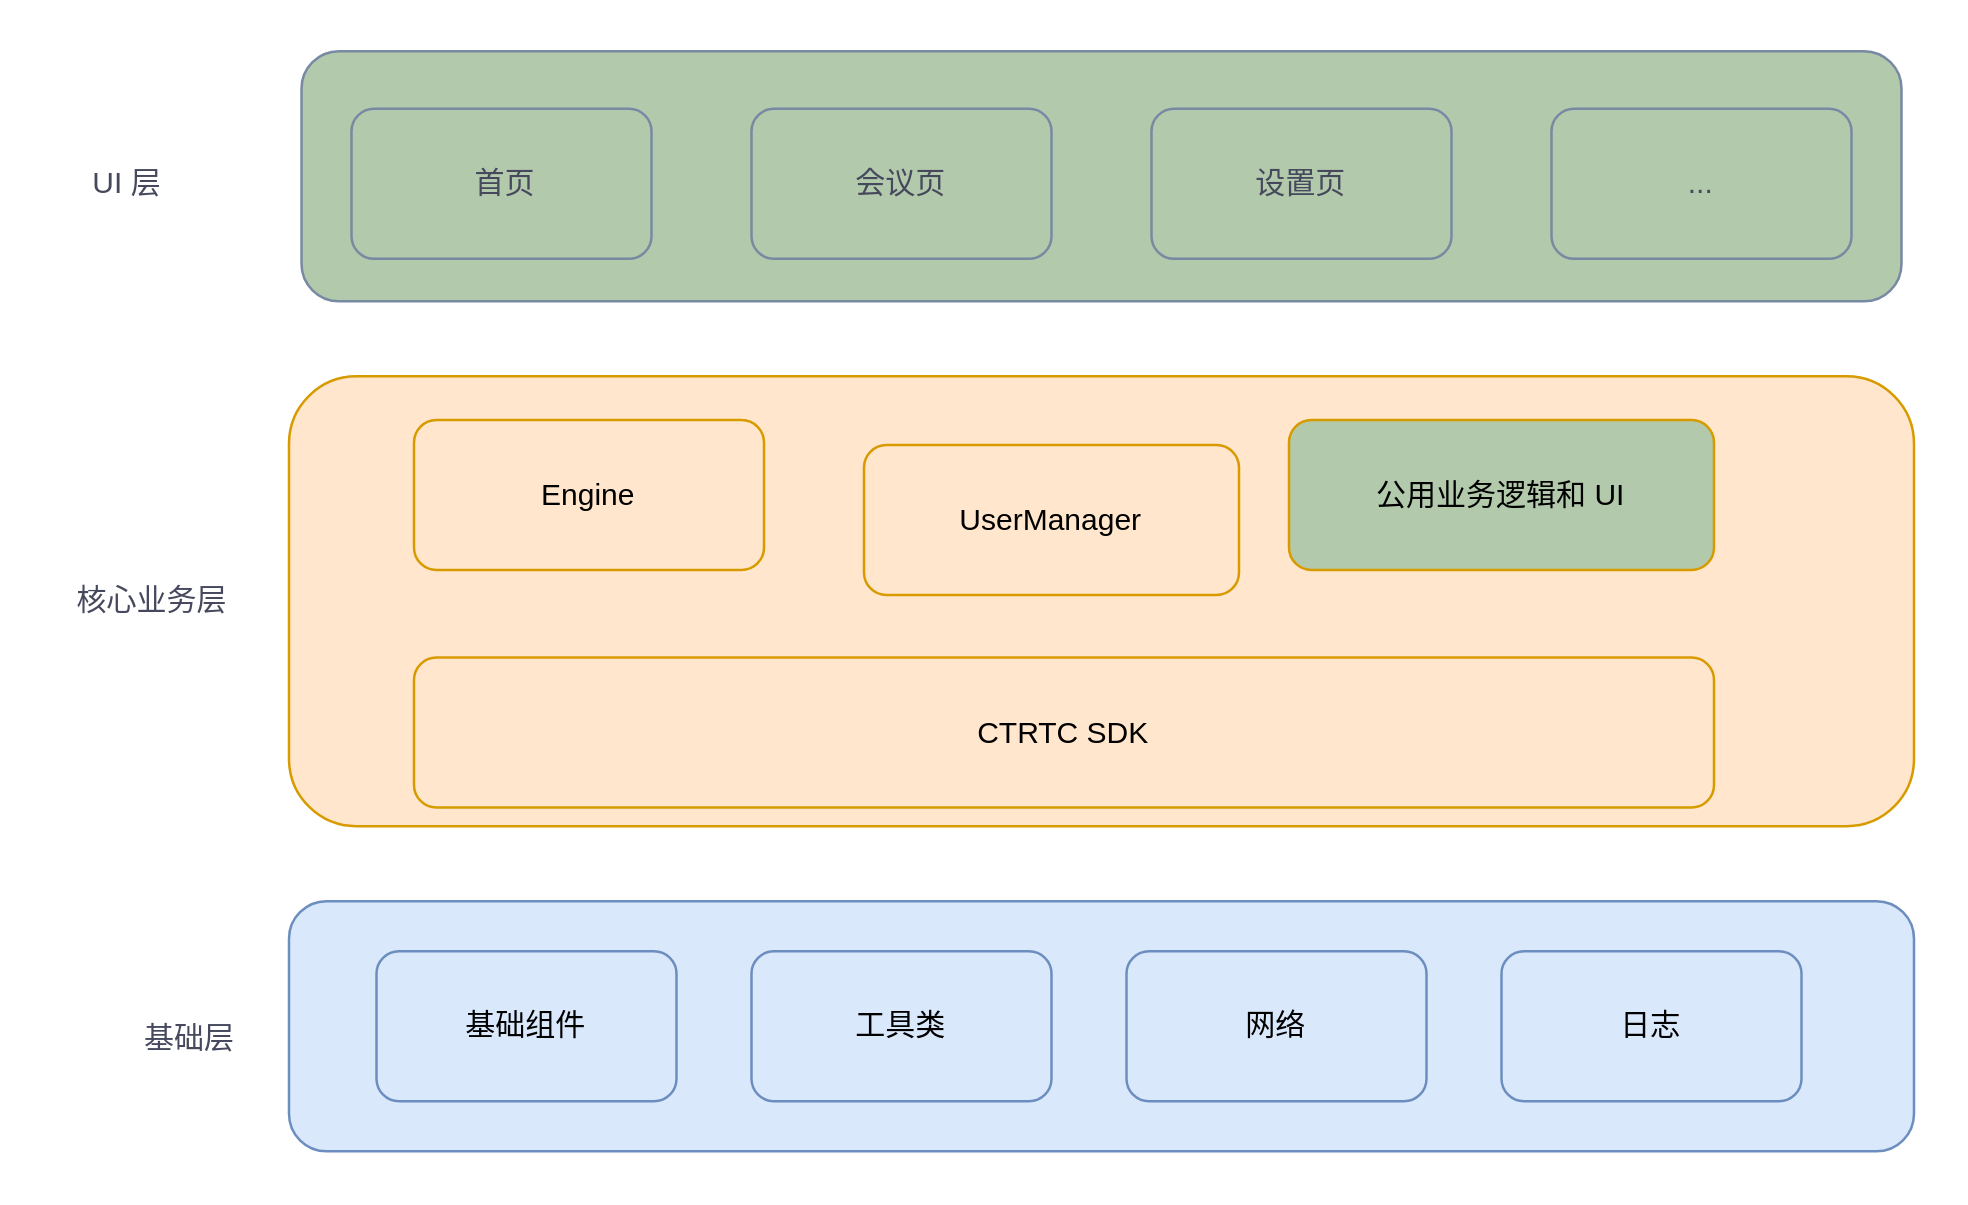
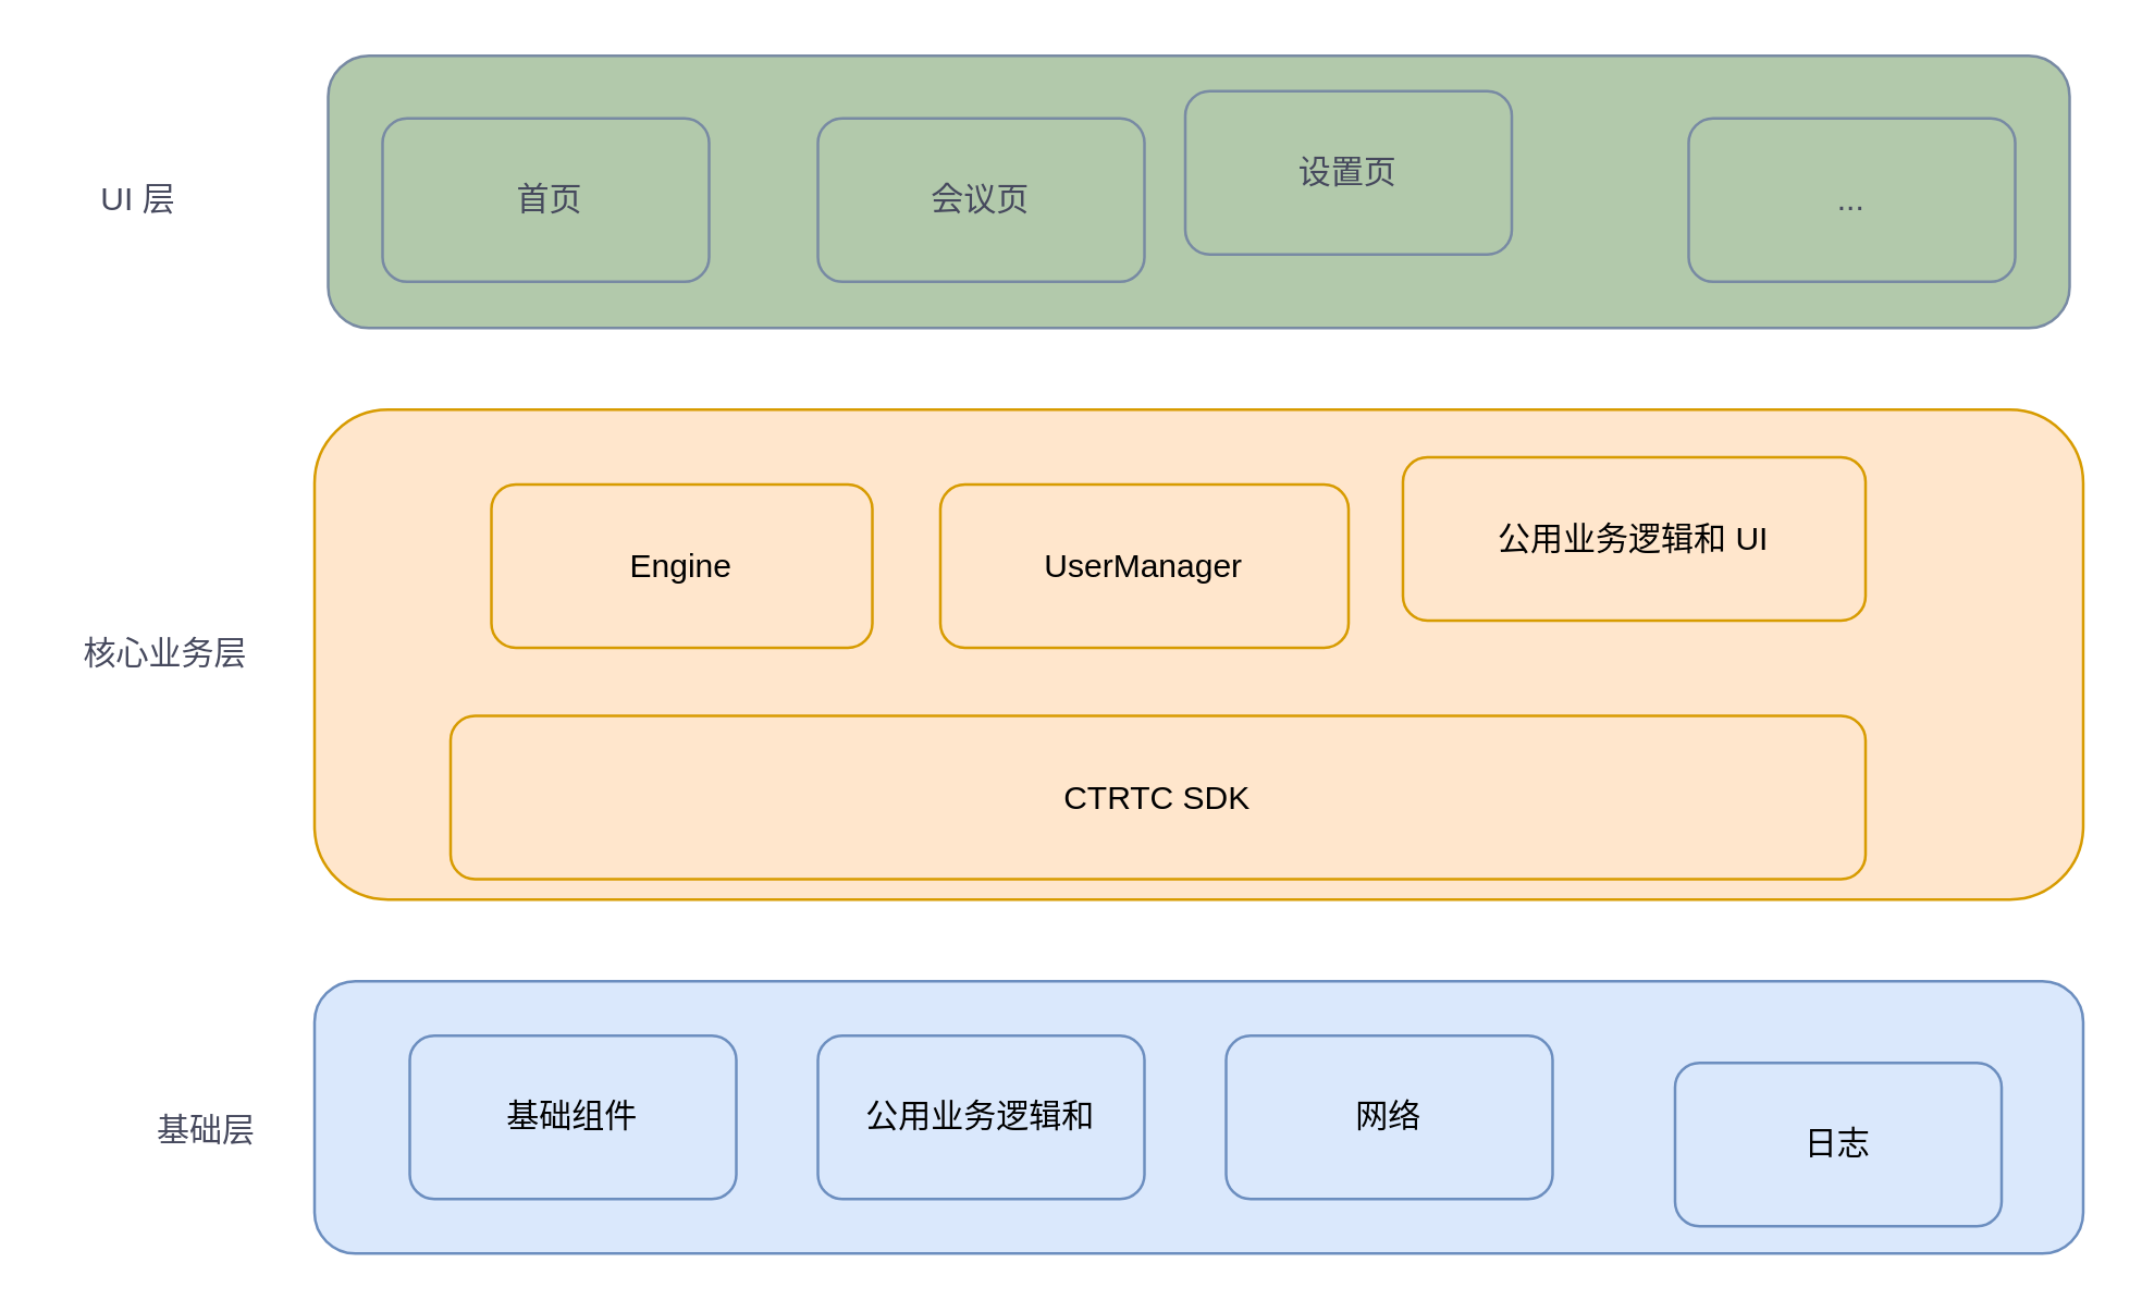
  <mxCell id="0" />
  <mxCell id="1" parent="0" />
  <mxCell id="2" value="" style="rounded=1;whiteSpace=wrap;html=1;strokeColor=#788AA3;fontColor=#46495D;fillColor=#B2C9AB;" vertex="1" parent="1"><mxGeometry x="120" y="20" width="640" height="100" as="geometry" /></mxCell>
  <mxCell id="3" value="&amp;nbsp;首页" style="rounded=1;whiteSpace=wrap;html=1;fillColor=#B2C9AB;strokeColor=#788AA3;labelBackgroundColor=none;fontColor=#46495D;" vertex="1" parent="1"><mxGeometry x="140" y="43" width="120" height="60" as="geometry" /></mxCell>
  <mxCell id="4" value="UI 层" style="text;html=1;align=center;verticalAlign=middle;resizable=0;points=[];autosize=1;strokeColor=none;fillColor=none;fontColor=#46495D;" vertex="1" parent="1"><mxGeometry x="25" y="58" width="50" height="30" as="geometry" /></mxCell>
  <mxCell id="5" value="会议页" style="rounded=1;whiteSpace=wrap;html=1;fillColor=#B2C9AB;strokeColor=#788AA3;labelBackgroundColor=none;fontColor=#46495D;" vertex="1" parent="1"><mxGeometry x="300" y="43" width="120" height="60" as="geometry" /></mxCell>
- <mxCell id="6" value="设置页" style="rounded=1;whiteSpace=wrap;html=1;fillColor=#B2C9AB;strokeColor=#788AA3;labelBackgroundColor=none;fontColor=#46495D;" vertex="1" parent="1"><mxGeometry x="460" y="43" width="120" height="60" as="geometry" /></mxCell>
+ <mxCell id="6" value="设置页" style="rounded=1;whiteSpace=wrap;html=1;fillColor=#B2C9AB;strokeColor=#788AA3;labelBackgroundColor=none;fontColor=#46495D;" vertex="1" parent="1"><mxGeometry x="435" y="33" width="120" height="60" as="geometry" /></mxCell>
  <mxCell id="7" value="..." style="rounded=1;whiteSpace=wrap;html=1;fillColor=#B2C9AB;strokeColor=#788AA3;labelBackgroundColor=none;fontColor=#46495D;" vertex="1" parent="1"><mxGeometry x="620" y="43" width="120" height="60" as="geometry" /></mxCell>
  <mxCell id="8" value="" style="rounded=1;whiteSpace=wrap;html=1;strokeColor=#d79b00;fillColor=#ffe6cc;" vertex="1" parent="1"><mxGeometry x="115" y="150" width="650" height="180" as="geometry" /></mxCell>
  <mxCell id="9" value="核心业务层" style="text;html=1;align=center;verticalAlign=middle;resizable=0;points=[];autosize=1;strokeColor=none;fillColor=none;fontColor=#46495D;" vertex="1" parent="1"><mxGeometry x="20" y="225" width="80" height="30" as="geometry" /></mxCell>
- <mxCell id="10" value="Engine" style="rounded=1;whiteSpace=wrap;html=1;strokeColor=#d79b00;fillColor=#ffe6cc;" vertex="1" parent="1"><mxGeometry x="165" y="167.5" width="140" height="60" as="geometry" /></mxCell>
+ <mxCell id="10" value="Engine" style="rounded=1;whiteSpace=wrap;html=1;strokeColor=#d79b00;fillColor=#ffe6cc;" vertex="1" parent="1"><mxGeometry x="180" y="177.5" width="140" height="60" as="geometry" /></mxCell>
  <mxCell id="11" value="UserManager" style="rounded=1;whiteSpace=wrap;html=1;strokeColor=#d79b00;fillColor=#ffe6cc;" vertex="1" parent="1"><mxGeometry x="345" y="177.5" width="150" height="60" as="geometry" /></mxCell>
- <mxCell id="12" value="公用业务逻辑和 UI" style="rounded=1;whiteSpace=wrap;html=1;strokeColor=#d79b00;fillColor=#b2c9ab;" vertex="1" parent="1"><mxGeometry x="515" y="167.5" width="170" height="60" as="geometry" /></mxCell>
+ <mxCell id="12" value="公用业务逻辑和 UI" style="rounded=1;whiteSpace=wrap;html=1;strokeColor=#d79b00;fillColor=#ffe6cc;" vertex="1" parent="1"><mxGeometry x="515" y="167.5" width="170" height="60" as="geometry" /></mxCell>
  <mxCell id="13" value="" style="rounded=1;whiteSpace=wrap;html=1;strokeColor=#6c8ebf;fillColor=#dae8fc;" vertex="1" parent="1"><mxGeometry x="115" y="360" width="650" height="100" as="geometry" /></mxCell>
  <mxCell id="14" value="基础组件" style="rounded=1;whiteSpace=wrap;html=1;strokeColor=#6c8ebf;fillColor=#dae8fc;" vertex="1" parent="1"><mxGeometry x="150" y="380" width="120" height="60" as="geometry" /></mxCell>
- <mxCell id="15" value="工具类" style="rounded=1;whiteSpace=wrap;html=1;strokeColor=#6c8ebf;fillColor=#dae8fc;" vertex="1" parent="1"><mxGeometry x="300" y="380" width="120" height="60" as="geometry" /></mxCell>
+ <mxCell id="15" value="公用业务逻辑和" style="rounded=1;whiteSpace=wrap;html=1;strokeColor=#6c8ebf;fillColor=#dae8fc;" vertex="1" parent="1"><mxGeometry x="300" y="380" width="120" height="60" as="geometry" /></mxCell>
  <mxCell id="16" value="网络" style="rounded=1;whiteSpace=wrap;html=1;strokeColor=#6c8ebf;fillColor=#dae8fc;" vertex="1" parent="1"><mxGeometry x="450" y="380" width="120" height="60" as="geometry" /></mxCell>
- <mxCell id="17" value="日志" style="rounded=1;whiteSpace=wrap;html=1;strokeColor=#6c8ebf;fillColor=#dae8fc;" vertex="1" parent="1"><mxGeometry x="600" y="380" width="120" height="60" as="geometry" /></mxCell>
+ <mxCell id="17" value="日志" style="rounded=1;whiteSpace=wrap;html=1;strokeColor=#6c8ebf;fillColor=#dae8fc;" vertex="1" parent="1"><mxGeometry x="615" y="390" width="120" height="60" as="geometry" /></mxCell>
  <mxCell id="18" value="基础层" style="text;html=1;align=center;verticalAlign=middle;resizable=0;points=[];autosize=1;strokeColor=none;fillColor=none;fontColor=#46495D;" vertex="1" parent="1"><mxGeometry x="45" y="400" width="60" height="30" as="geometry" /></mxCell>
  <mxCell id="19" value="CTRTC SDK" style="rounded=1;whiteSpace=wrap;html=1;strokeColor=#d79b00;fillColor=#ffe6cc;" vertex="1" parent="1"><mxGeometry x="165" y="262.5" width="520" height="60" as="geometry" /></mxCell>
